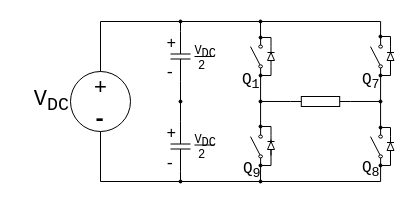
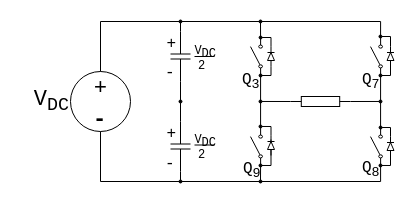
  <mxCell id="0" />
  <mxCell id="1" parent="0" />
  <mxCell id="2" value="" style="group" parent="1" vertex="1" connectable="0"><mxGeometry x="70" y="71" width="60" height="60" as="geometry" /></mxCell>
  <mxCell id="3" value="" style="ellipse;whiteSpace=wrap;html=1;aspect=fixed;fillColor=none;" parent="2" vertex="1"><mxGeometry width="60" height="60" as="geometry" /></mxCell>
  <mxCell id="4" value="+" style="text;html=1;resizable=0;points=[];autosize=1;align=left;verticalAlign=top;spacingTop=-4;fontStyle=0;fontSize=22;" parent="2" vertex="1"><mxGeometry x="22" width="20" height="20" as="geometry" /></mxCell>
  <mxCell id="5" value="&lt;font style=&quot;font-size: 22px;&quot; face=&quot;Courier New&quot;&gt;-&lt;/font&gt;" style="text;html=1;resizable=0;points=[];autosize=1;align=left;verticalAlign=top;spacingTop=-4;fontSize=22;fontStyle=1" parent="2" vertex="1"><mxGeometry x="21" y="31" width="30" height="20" as="geometry" /></mxCell>
  <mxCell id="6" style="edgeStyle=orthogonalEdgeStyle;rounded=0;orthogonalLoop=1;jettySize=auto;html=1;exitX=0;exitY=0.5;exitDx=0;exitDy=0;exitPerimeter=0;endArrow=oval;endFill=1;fontSize=22;endSize=3;" parent="1" source="7" edge="1"><mxGeometry relative="1" as="geometry"><mxPoint x="180" y="20.968" as="targetPoint" /></mxGeometry></mxCell>
  <mxCell id="7" value="" style="pointerEvents=1;verticalLabelPosition=bottom;shadow=0;dashed=0;align=center;fillColor=#ffffff;html=1;verticalAlign=top;strokeWidth=1;shape=mxgraph.electrical.capacitors.capacitor_1;fontSize=22;direction=south;" parent="1" vertex="1"><mxGeometry x="170" y="31" width="20" height="50" as="geometry" /></mxCell>
  <mxCell id="8" style="edgeStyle=orthogonalEdgeStyle;rounded=0;orthogonalLoop=1;jettySize=auto;html=1;exitX=1;exitY=0.5;exitDx=0;exitDy=0;exitPerimeter=0;endArrow=oval;endFill=1;fontSize=22;endSize=3;" parent="1" source="10" edge="1"><mxGeometry relative="1" as="geometry"><mxPoint x="180" y="180.968" as="targetPoint" /></mxGeometry></mxCell>
  <mxCell id="9" style="edgeStyle=orthogonalEdgeStyle;rounded=0;orthogonalLoop=1;jettySize=auto;html=1;exitX=0;exitY=0.5;exitDx=0;exitDy=0;exitPerimeter=0;entryX=1;entryY=0.5;entryDx=0;entryDy=0;entryPerimeter=0;endArrow=none;endFill=0;fontSize=22;" parent="1" source="24" target="7" edge="1"><mxGeometry relative="1" as="geometry" /></mxCell>
  <mxCell id="10" value="" style="pointerEvents=1;verticalLabelPosition=bottom;shadow=0;dashed=0;align=center;fillColor=#ffffff;html=1;verticalAlign=top;strokeWidth=1;shape=mxgraph.electrical.capacitors.capacitor_1;fontSize=22;direction=south;" parent="1" vertex="1"><mxGeometry x="170" y="121" width="20" height="50" as="geometry" /></mxCell>
  <mxCell id="11" style="edgeStyle=orthogonalEdgeStyle;rounded=0;orthogonalLoop=1;jettySize=auto;html=1;exitX=1;exitY=0.84;exitDx=0;exitDy=0;exitPerimeter=0;endArrow=oval;endFill=1;fontSize=22;endSize=3;" parent="1" source="13" edge="1"><mxGeometry relative="1" as="geometry"><mxPoint x="260" y="20.968" as="targetPoint" /></mxGeometry></mxCell>
  <mxCell id="12" style="edgeStyle=orthogonalEdgeStyle;rounded=0;orthogonalLoop=1;jettySize=auto;html=1;exitX=0;exitY=0.84;exitDx=0;exitDy=0;exitPerimeter=0;entryX=1;entryY=0.84;entryDx=0;entryDy=0;entryPerimeter=0;endArrow=none;endFill=0;fontSize=22;" parent="1" source="13" target="15" edge="1"><mxGeometry relative="1" as="geometry" /></mxCell>
  <mxCell id="13" value="" style="pointerEvents=1;verticalLabelPosition=bottom;shadow=0;dashed=0;align=center;fillColor=#ffffff;html=1;verticalAlign=top;strokeWidth=1;shape=mxgraph.electrical.electro-mechanical.simple_switch;fontSize=22;direction=north;" parent="1" vertex="1"><mxGeometry x="250" y="37" width="12" height="38" as="geometry" /></mxCell>
  <mxCell id="14" style="edgeStyle=orthogonalEdgeStyle;rounded=0;orthogonalLoop=1;jettySize=auto;html=1;exitX=0;exitY=0.84;exitDx=0;exitDy=0;exitPerimeter=0;endArrow=oval;endFill=1;fontSize=22;endSize=3;" parent="1" source="15" edge="1"><mxGeometry relative="1" as="geometry"><mxPoint x="260" y="180.968" as="targetPoint" /></mxGeometry></mxCell>
  <mxCell id="15" value="" style="pointerEvents=1;verticalLabelPosition=bottom;shadow=0;dashed=0;align=center;fillColor=#ffffff;html=1;verticalAlign=top;strokeWidth=1;shape=mxgraph.electrical.electro-mechanical.simple_switch;fontSize=22;direction=north;" parent="1" vertex="1"><mxGeometry x="250" y="127" width="12" height="38" as="geometry" /></mxCell>
  <mxCell id="16" value="" style="pointerEvents=1;verticalLabelPosition=bottom;shadow=0;dashed=0;align=center;fillColor=#ffffff;html=1;verticalAlign=top;strokeWidth=1;shape=mxgraph.electrical.electro-mechanical.simple_switch;fontSize=22;direction=north;" parent="1" vertex="1"><mxGeometry x="370" y="37" width="12" height="38" as="geometry" /></mxCell>
  <mxCell id="17" style="edgeStyle=orthogonalEdgeStyle;rounded=0;orthogonalLoop=1;jettySize=auto;html=1;exitX=1;exitY=0.84;exitDx=0;exitDy=0;exitPerimeter=0;entryX=0;entryY=0.84;entryDx=0;entryDy=0;entryPerimeter=0;endArrow=none;endFill=0;fontSize=22;" parent="1" source="18" target="16" edge="1"><mxGeometry relative="1" as="geometry" /></mxCell>
  <mxCell id="18" value="" style="pointerEvents=1;verticalLabelPosition=bottom;shadow=0;dashed=0;align=center;fillColor=#ffffff;html=1;verticalAlign=top;strokeWidth=1;shape=mxgraph.electrical.electro-mechanical.simple_switch;fontSize=22;direction=north;" parent="1" vertex="1"><mxGeometry x="370" y="127" width="12" height="38" as="geometry" /></mxCell>
  <mxCell id="19" style="edgeStyle=orthogonalEdgeStyle;rounded=0;orthogonalLoop=1;jettySize=auto;html=1;exitX=1;exitY=0.5;exitDx=0;exitDy=0;exitPerimeter=0;endArrow=oval;endFill=1;fontSize=22;endSize=3;" parent="1" source="21" edge="1"><mxGeometry relative="1" as="geometry"><mxPoint x="380" y="100.968" as="targetPoint" /></mxGeometry></mxCell>
  <mxCell id="20" style="edgeStyle=orthogonalEdgeStyle;rounded=0;orthogonalLoop=1;jettySize=auto;html=1;exitX=0;exitY=0.5;exitDx=0;exitDy=0;exitPerimeter=0;endArrow=oval;endFill=1;fontSize=22;endSize=3;" parent="1" source="21" edge="1"><mxGeometry relative="1" as="geometry"><mxPoint x="260" y="100.968" as="targetPoint" /></mxGeometry></mxCell>
  <mxCell id="21" value="" style="pointerEvents=1;verticalLabelPosition=bottom;shadow=0;dashed=0;align=center;fillColor=#ffffff;html=1;verticalAlign=top;strokeWidth=1;shape=mxgraph.electrical.resistors.resistor_1;fontSize=22;" parent="1" vertex="1"><mxGeometry x="290" y="96" width="60" height="10" as="geometry" /></mxCell>
  <mxCell id="22" style="edgeStyle=orthogonalEdgeStyle;rounded=0;orthogonalLoop=1;jettySize=auto;html=1;exitX=0.5;exitY=0;exitDx=0;exitDy=0;fontSize=22;endArrow=none;endFill=0;entryX=1;entryY=0.84;entryDx=0;entryDy=0;entryPerimeter=0;" parent="1" source="3" target="16" edge="1"><mxGeometry relative="1" as="geometry"><mxPoint x="380" y="21" as="targetPoint" /><Array as="points"><mxPoint x="100" y="21" /><mxPoint x="380" y="21" /></Array></mxGeometry></mxCell>
  <mxCell id="23" style="edgeStyle=orthogonalEdgeStyle;rounded=0;orthogonalLoop=1;jettySize=auto;html=1;exitX=0.5;exitY=1;exitDx=0;exitDy=0;entryX=0;entryY=0.84;entryDx=0;entryDy=0;entryPerimeter=0;endArrow=none;endFill=0;fontSize=22;" parent="1" source="3" target="18" edge="1"><mxGeometry relative="1" as="geometry"><Array as="points"><mxPoint x="100" y="181" /><mxPoint x="380" y="181" /></Array></mxGeometry></mxCell>
  <mxCell id="24" value="" style="ellipse;whiteSpace=wrap;html=1;aspect=fixed;fillColor=#000000;fontSize=22;" parent="1" vertex="1"><mxGeometry x="178.5" y="99.5" width="3" height="3" as="geometry" /></mxCell>
  <mxCell id="25" style="edgeStyle=orthogonalEdgeStyle;rounded=0;orthogonalLoop=1;jettySize=auto;html=1;exitX=0;exitY=0.5;exitDx=0;exitDy=0;exitPerimeter=0;entryX=0.5;entryY=1;entryDx=0;entryDy=0;endArrow=none;endFill=0;fontSize=22;" parent="1" source="10" target="24" edge="1"><mxGeometry relative="1" as="geometry"><mxPoint x="180" y="120.968" as="sourcePoint" /><mxPoint x="180" y="80.968" as="targetPoint" /><Array as="points" /></mxGeometry></mxCell>
  <mxCell id="26" value="&lt;font face=&quot;Courier New&quot;&gt;V&lt;sub&gt;DC&lt;/sub&gt;&lt;/font&gt;" style="text;html=1;resizable=0;points=[];autosize=1;align=right;verticalAlign=top;spacingTop=-4;fontSize=22;" parent="1" vertex="1"><mxGeometry x="20" y="82" width="50" height="30" as="geometry" /></mxCell>
- <mxCell id="27" value="&lt;font face=&quot;Courier New&quot;&gt;Q&lt;sub&gt;1&lt;/sub&gt;&lt;/font&gt;" style="text;html=1;resizable=0;points=[];autosize=1;align=left;verticalAlign=top;spacingTop=-4;fontSize=16;" parent="1" vertex="1"><mxGeometry x="240" y="66" width="30" height="20" as="geometry" /></mxCell>
+ <mxCell id="27" value="&lt;font face=&quot;Courier New&quot;&gt;Q&lt;sub&gt;3&lt;/sub&gt;&lt;/font&gt;" style="text;html=1;resizable=0;points=[];autosize=1;align=left;verticalAlign=top;spacingTop=-4;fontSize=16;" parent="1" vertex="1"><mxGeometry x="240" y="66" width="30" height="20" as="geometry" /></mxCell>
  <mxCell id="28" value="&lt;font face=&quot;Courier New&quot;&gt;Q&lt;/font&gt;&lt;font face=&quot;Courier New&quot;&gt;&lt;sub&gt;7&lt;/sub&gt;&lt;/font&gt;" style="text;html=1;resizable=0;points=[];autosize=1;align=left;verticalAlign=top;spacingTop=-4;fontSize=16;" parent="1" vertex="1"><mxGeometry x="360" y="66" width="30" height="20" as="geometry" /></mxCell>
  <mxCell id="29" value="&lt;font face=&quot;Courier New&quot;&gt;Q&lt;/font&gt;&lt;font face=&quot;Courier New&quot;&gt;&lt;sub&gt;8&lt;/sub&gt;&lt;/font&gt;" style="text;html=1;resizable=0;points=[];autosize=1;align=left;verticalAlign=top;spacingTop=-4;fontSize=16;" parent="1" vertex="1"><mxGeometry x="360" y="153.5" width="30" height="20" as="geometry" /></mxCell>
  <mxCell id="30" value="&lt;font face=&quot;Courier New&quot;&gt;Q&lt;/font&gt;&lt;font face=&quot;Courier New&quot;&gt;&lt;sub&gt;9&lt;/sub&gt;&lt;/font&gt;" style="text;html=1;resizable=0;points=[];autosize=1;align=left;verticalAlign=top;spacingTop=-4;fontSize=16;" parent="1" vertex="1"><mxGeometry x="241" y="155" width="30" height="20" as="geometry" /></mxCell>
  <mxCell id="31" value="" style="group" parent="1" vertex="1" connectable="0"><mxGeometry x="166.5" y="40" width="50" height="35" as="geometry" /></mxCell>
  <mxCell id="32" value="" style="endArrow=none;html=1;fontSize=16;" parent="31" edge="1"><mxGeometry width="50" height="50" relative="1" as="geometry"><mxPoint x="27.5" y="16" as="sourcePoint" /><mxPoint x="47.5" y="16" as="targetPoint" /></mxGeometry></mxCell>
  <mxCell id="33" value="&lt;font style=&quot;font-size: 12px;&quot; face=&quot;Courier New&quot;&gt;V&lt;sub style=&quot;font-size: 12px;&quot;&gt;DC&lt;/sub&gt;&lt;/font&gt;" style="text;html=1;resizable=0;points=[];autosize=1;align=right;verticalAlign=top;spacingTop=-4;fontSize=12;" parent="31" vertex="1"><mxGeometry width="50" height="30" as="geometry" /></mxCell>
  <mxCell id="34" value="&lt;font face=&quot;Courier New&quot;&gt;2&lt;/font&gt;" style="text;html=1;resizable=0;points=[];autosize=1;align=left;verticalAlign=top;spacingTop=-4;fontSize=12;" parent="31" vertex="1"><mxGeometry x="29" y="15" width="20" height="20" as="geometry" /></mxCell>
  <mxCell id="35" value="" style="group" parent="1" vertex="1" connectable="0"><mxGeometry x="166.5" y="128.5" width="50" height="35" as="geometry" /></mxCell>
  <mxCell id="36" value="" style="endArrow=none;html=1;fontSize=16;" parent="35" edge="1"><mxGeometry width="50" height="50" relative="1" as="geometry"><mxPoint x="27.5" y="16" as="sourcePoint" /><mxPoint x="47.5" y="16" as="targetPoint" /></mxGeometry></mxCell>
  <mxCell id="37" value="&lt;font style=&quot;font-size: 12px;&quot; face=&quot;Courier New&quot;&gt;V&lt;sub style=&quot;font-size: 12px;&quot;&gt;DC&lt;/sub&gt;&lt;/font&gt;" style="text;html=1;resizable=0;points=[];autosize=1;align=right;verticalAlign=top;spacingTop=-4;fontSize=12;" parent="35" vertex="1"><mxGeometry width="50" height="30" as="geometry" /></mxCell>
  <mxCell id="38" value="&lt;font face=&quot;Courier New&quot;&gt;2&lt;/font&gt;" style="text;html=1;resizable=0;points=[];autosize=1;align=left;verticalAlign=top;spacingTop=-4;fontSize=12;" parent="35" vertex="1"><mxGeometry x="29" y="15" width="20" height="20" as="geometry" /></mxCell>
  <mxCell id="39" value="&lt;font style=&quot;font-size: 16px;&quot; face=&quot;Courier New&quot;&gt;+&lt;/font&gt;" style="text;html=1;resizable=0;points=[];autosize=1;align=right;verticalAlign=top;spacingTop=-4;fontSize=16;" parent="1" vertex="1"><mxGeometry x="157" y="30" width="20" height="20" as="geometry" /></mxCell>
  <mxCell id="40" value="&lt;font style=&quot;font-size: 16px;&quot; face=&quot;Courier New&quot;&gt;+&lt;/font&gt;" style="text;html=1;resizable=0;points=[];autosize=1;align=right;verticalAlign=top;spacingTop=-4;fontSize=16;" parent="1" vertex="1"><mxGeometry x="157" y="120" width="20" height="20" as="geometry" /></mxCell>
  <mxCell id="41" value="&lt;font face=&quot;Courier New&quot;&gt;-&lt;/font&gt;" style="text;html=1;resizable=0;points=[];autosize=1;align=left;verticalAlign=top;spacingTop=-4;fontSize=16;" parent="1" vertex="1"><mxGeometry x="162.5" y="150" width="30" height="20" as="geometry" /></mxCell>
  <mxCell id="42" value="&lt;font face=&quot;Courier New&quot;&gt;-&lt;/font&gt;" style="text;html=1;resizable=0;points=[];autosize=1;align=left;verticalAlign=top;spacingTop=-4;fontSize=16;" parent="1" vertex="1"><mxGeometry x="162.5" y="59" width="30" height="20" as="geometry" /></mxCell>
  <mxCell id="43" style="edgeStyle=orthogonalEdgeStyle;rounded=0;orthogonalLoop=1;jettySize=auto;html=1;exitX=0;exitY=0.5;exitDx=0;exitDy=0;exitPerimeter=0;endArrow=oval;endFill=1;startSize=5;endSize=3;entryX=0;entryY=0.84;entryDx=0;entryDy=0;entryPerimeter=0;" edge="1" parent="1" source="45" target="13"><mxGeometry relative="1" as="geometry"><mxPoint x="285" y="80.968" as="targetPoint" /><Array as="points"><mxPoint x="270" y="75" /></Array></mxGeometry></mxCell>
  <mxCell id="44" style="edgeStyle=orthogonalEdgeStyle;rounded=0;orthogonalLoop=1;jettySize=auto;html=1;exitX=1;exitY=0.5;exitDx=0;exitDy=0;exitPerimeter=0;entryX=1;entryY=0.84;entryDx=0;entryDy=0;entryPerimeter=0;startSize=5;endArrow=oval;endFill=1;endSize=3;" edge="1" parent="1" source="45" target="13"><mxGeometry relative="1" as="geometry"><Array as="points"><mxPoint x="270" y="37" /></Array></mxGeometry></mxCell>
  <mxCell id="45" value="" style="pointerEvents=1;fillColor=#000000;verticalLabelPosition=bottom;shadow=0;dashed=0;align=center;fillColor=#ffffff;html=1;verticalAlign=top;strokeWidth=1;shape=mxgraph.electrical.diodes.diode;direction=north;" vertex="1" parent="1"><mxGeometry x="267" y="46" width="7" height="20" as="geometry" /></mxCell>
  <mxCell id="46" style="edgeStyle=orthogonalEdgeStyle;rounded=0;orthogonalLoop=1;jettySize=auto;html=1;exitX=1;exitY=0.5;exitDx=0;exitDy=0;exitPerimeter=0;startSize=5;endArrow=oval;endFill=1;endSize=3;" edge="1" parent="1" source="48"><mxGeometry relative="1" as="geometry"><mxPoint x="379.978" y="36.011" as="targetPoint" /><Array as="points"><mxPoint x="390" y="36" /></Array></mxGeometry></mxCell>
  <mxCell id="47" style="edgeStyle=orthogonalEdgeStyle;rounded=0;orthogonalLoop=1;jettySize=auto;html=1;exitX=0;exitY=0.5;exitDx=0;exitDy=0;exitPerimeter=0;startSize=5;endArrow=oval;endFill=1;endSize=3;" edge="1" parent="1"><mxGeometry relative="1" as="geometry"><mxPoint x="380" y="75" as="targetPoint" /><mxPoint x="390" y="50.047" as="sourcePoint" /><Array as="points"><mxPoint x="390" y="75" /></Array></mxGeometry></mxCell>
  <mxCell id="48" value="" style="pointerEvents=1;fillColor=#000000;verticalLabelPosition=bottom;shadow=0;dashed=0;align=center;fillColor=#ffffff;html=1;verticalAlign=top;strokeWidth=1;shape=mxgraph.electrical.diodes.diode;direction=north;" vertex="1" parent="1"><mxGeometry x="386.5" y="46" width="7" height="20" as="geometry" /></mxCell>
  <mxCell id="49" style="edgeStyle=orthogonalEdgeStyle;rounded=0;orthogonalLoop=1;jettySize=auto;html=1;exitX=1;exitY=0.5;exitDx=0;exitDy=0;exitPerimeter=0;startSize=5;endArrow=oval;endFill=1;endSize=3;" edge="1" parent="1" source="51"><mxGeometry relative="1" as="geometry"><mxPoint x="260" y="125.968" as="targetPoint" /><Array as="points"><mxPoint x="270" y="126" /></Array></mxGeometry></mxCell>
  <mxCell id="50" style="edgeStyle=orthogonalEdgeStyle;rounded=0;orthogonalLoop=1;jettySize=auto;html=1;exitX=0;exitY=0.5;exitDx=0;exitDy=0;exitPerimeter=0;startSize=5;endArrow=oval;endFill=1;endSize=3;" edge="1" parent="1"><mxGeometry relative="1" as="geometry"><mxPoint x="260" y="164.968" as="targetPoint" /><mxPoint x="270.484" y="139" as="sourcePoint" /><Array as="points"><mxPoint x="270" y="165" /></Array></mxGeometry></mxCell>
  <mxCell id="51" value="" style="pointerEvents=1;fillColor=#000000;verticalLabelPosition=bottom;shadow=0;dashed=0;align=center;fillColor=#ffffff;html=1;verticalAlign=top;strokeWidth=1;shape=mxgraph.electrical.diodes.diode;direction=north;" vertex="1" parent="1"><mxGeometry x="267" y="135" width="7" height="20" as="geometry" /></mxCell>
  <mxCell id="52" style="edgeStyle=orthogonalEdgeStyle;rounded=0;orthogonalLoop=1;jettySize=auto;html=1;exitX=1;exitY=0.5;exitDx=0;exitDy=0;exitPerimeter=0;entryX=1;entryY=0.84;entryDx=0;entryDy=0;entryPerimeter=0;startSize=5;endArrow=oval;endFill=1;endSize=3;" edge="1" parent="1" source="54" target="18"><mxGeometry relative="1" as="geometry"><Array as="points"><mxPoint x="390" y="127" /></Array></mxGeometry></mxCell>
  <mxCell id="53" style="edgeStyle=orthogonalEdgeStyle;rounded=0;orthogonalLoop=1;jettySize=auto;html=1;exitX=0;exitY=0.5;exitDx=0;exitDy=0;exitPerimeter=0;startSize=5;endArrow=oval;endFill=1;endSize=3;" edge="1" parent="1"><mxGeometry relative="1" as="geometry"><mxPoint x="380" y="164.968" as="targetPoint" /><mxPoint x="390" y="139.968" as="sourcePoint" /><Array as="points"><mxPoint x="390" y="165" /></Array></mxGeometry></mxCell>
  <mxCell id="54" value="" style="pointerEvents=1;fillColor=#000000;verticalLabelPosition=bottom;shadow=0;dashed=0;align=center;fillColor=#ffffff;html=1;verticalAlign=top;strokeWidth=1;shape=mxgraph.electrical.diodes.diode;direction=north;" vertex="1" parent="1"><mxGeometry x="386.5" y="136" width="7" height="20" as="geometry" /></mxCell>
